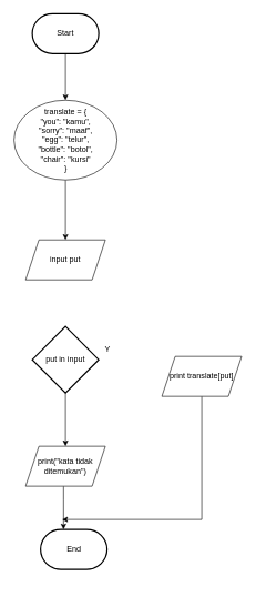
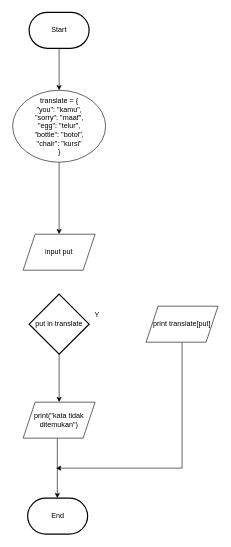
  <mxCell id="0" />
  <mxCell id="1" parent="0" />
  <mxCell id="2" value="" style="edgeStyle=orthogonalEdgeStyle;rounded=0;orthogonalLoop=1;jettySize=auto;html=1;" edge="1" parent="1" source="3" target="5"><mxGeometry relative="1" as="geometry" /></mxCell>
  <mxCell id="3" value="Start" style="strokeWidth=2;html=1;shape=mxgraph.flowchart.terminator;whiteSpace=wrap;" vertex="1" parent="1"><mxGeometry x="48" y="20" width="100" height="60" as="geometry" /></mxCell>
  <mxCell id="4" value="" style="edgeStyle=orthogonalEdgeStyle;rounded=0;orthogonalLoop=1;jettySize=auto;html=1;" edge="1" parent="1" source="5" target="6"><mxGeometry relative="1" as="geometry" /></mxCell>
  <mxCell id="5" value="translate = {&lt;div&gt;&lt;span class=&quot;hljs-string&quot;&gt;&quot;you&quot;&lt;/span&gt;: &lt;span class=&quot;hljs-string&quot;&gt;&quot;kamu&quot;&lt;/span&gt;,&lt;br/&gt;    &lt;span class=&quot;hljs-string&quot;&gt;&quot;sorry&quot;&lt;/span&gt;: &lt;span class=&quot;hljs-string&quot;&gt;&quot;maaf&quot;&lt;/span&gt;,&lt;br/&gt;    &lt;span class=&quot;hljs-string&quot;&gt;&quot;egg&quot;&lt;/span&gt;: &lt;span class=&quot;hljs-string&quot;&gt;&quot;telur&quot;&lt;/span&gt;,&lt;br/&gt;    &lt;span class=&quot;hljs-string&quot;&gt;&quot;bottle&quot;&lt;/span&gt;: &lt;span class=&quot;hljs-string&quot;&gt;&quot;botol&quot;&lt;/span&gt;,&lt;br/&gt;    &lt;span class=&quot;hljs-string&quot;&gt;&quot;chair&quot;&lt;/span&gt;: &lt;span class=&quot;hljs-string&quot;&gt;&quot;kursi&quot;&lt;/span&gt;&lt;br/&gt;}&lt;/div&gt;" style="ellipse;whiteSpace=wrap;html=1;" vertex="1" parent="1"><mxGeometry x="20.5" y="150" width="155" height="120" as="geometry" /></mxCell>
- <mxCell id="6" value="input put" style="shape=parallelogram;perimeter=parallelogramPerimeter;whiteSpace=wrap;html=1;fixedSize=1;" vertex="1" parent="1"><mxGeometry x="38" y="360" width="120" height="60" as="geometry" /></mxCell>
+ <mxCell id="6" value="input put" style="shape=parallelogram;perimeter=parallelogramPerimeter;whiteSpace=wrap;html=1;fixedSize=1;" vertex="1" parent="1"><mxGeometry x="38" y="390" width="120" height="60" as="geometry" /></mxCell>
  <mxCell id="7" value="" style="edgeStyle=orthogonalEdgeStyle;rounded=0;orthogonalLoop=1;jettySize=auto;html=1;" edge="1" parent="1" source="8" target="13"><mxGeometry relative="1" as="geometry" /></mxCell>
- <mxCell id="8" value="put in input" style="strokeWidth=2;html=1;shape=mxgraph.flowchart.decision;whiteSpace=wrap;" vertex="1" parent="1"><mxGeometry x="48" y="490" width="100" height="100" as="geometry" /></mxCell>
+ <mxCell id="8" value="put in translate" style="strokeWidth=2;html=1;shape=mxgraph.flowchart.decision;whiteSpace=wrap;" vertex="1" parent="1"><mxGeometry x="48" y="490" width="100" height="100" as="geometry" /></mxCell>
  <mxCell id="9" style="edgeStyle=orthogonalEdgeStyle;rounded=0;orthogonalLoop=1;jettySize=auto;html=1;exitX=0.5;exitY=1;exitDx=0;exitDy=0;" edge="1" parent="1" source="10"><mxGeometry relative="1" as="geometry"><mxPoint x="93" y="780" as="targetPoint" /><Array as="points"><mxPoint x="303" y="780" /></Array></mxGeometry></mxCell>
- <mxCell id="10" value="print translate[put]" style="shape=parallelogram;perimeter=parallelogramPerimeter;whiteSpace=wrap;html=1;fixedSize=1;" vertex="1" parent="1"><mxGeometry x="243" y="535" width="120" height="60" as="geometry" /></mxCell>
+ <mxCell id="10" value="print translate[put]" style="shape=parallelogram;perimeter=parallelogramPerimeter;whiteSpace=wrap;html=1;fixedSize=1;" vertex="1" parent="1"><mxGeometry x="243" y="510" width="120" height="60" as="geometry" /></mxCell>
  <mxCell id="11" value="Y" style="text;html=1;align=center;verticalAlign=middle;resizable=0;points=[];autosize=1;strokeColor=none;fillColor=none;" vertex="1" parent="1"><mxGeometry x="145.5" y="510" width="30" height="30" as="geometry" /></mxCell>
  <mxCell id="12" value="" style="edgeStyle=orthogonalEdgeStyle;rounded=0;orthogonalLoop=1;jettySize=auto;html=1;" edge="1" parent="1" source="13" target="14"><mxGeometry relative="1" as="geometry"><Array as="points"><mxPoint x="95" y="750" /><mxPoint x="95" y="750" /></Array></mxGeometry></mxCell>
  <mxCell id="13" value="print(&quot;kata tidak ditemukan&quot;)" style="shape=parallelogram;perimeter=parallelogramPerimeter;whiteSpace=wrap;html=1;fixedSize=1;" vertex="1" parent="1"><mxGeometry x="38" y="670" width="120" height="60" as="geometry" /></mxCell>
- <mxCell id="14" value="End" style="strokeWidth=2;html=1;shape=mxgraph.flowchart.terminator;whiteSpace=wrap;" vertex="1" parent="1"><mxGeometry x="60.5" y="795" width="100" height="60" as="geometry" /></mxCell>
+ <mxCell id="14" value="End" style="strokeWidth=2;html=1;shape=mxgraph.flowchart.terminator;whiteSpace=wrap;" vertex="1" parent="1"><mxGeometry x="45.5" y="830" width="100" height="60" as="geometry" /></mxCell>
